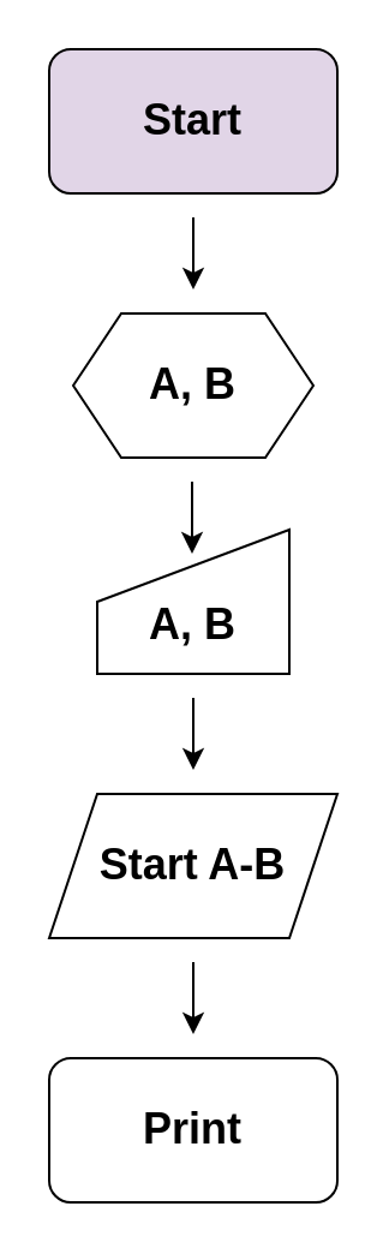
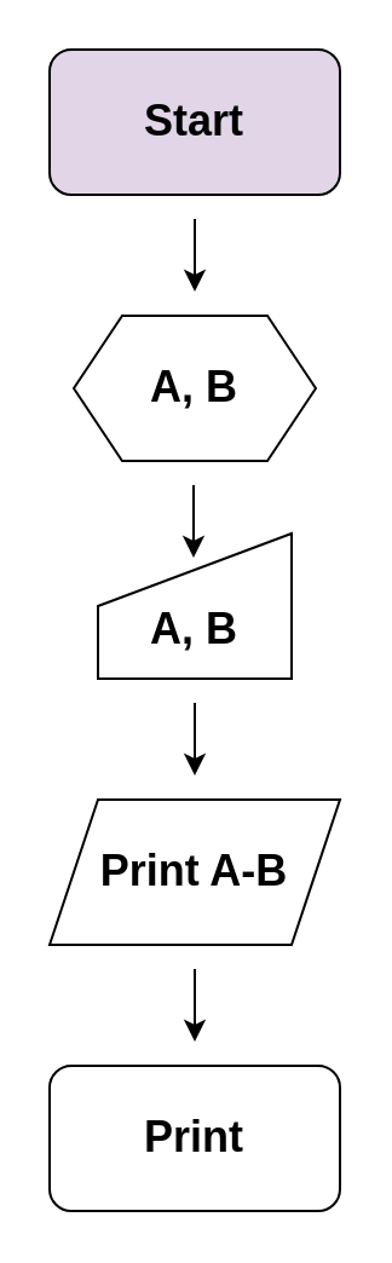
  <mxCell id="0" />
  <mxCell id="1" parent="0" />
  <mxCell id="2" value="&lt;font size=&quot;1&quot;&gt;&lt;b style=&quot;font-size: 18px&quot;&gt;Start&lt;/b&gt;&lt;/font&gt;" style="rounded=1;whiteSpace=wrap;html=1;fillColor=#e1d5e7;" vertex="1" parent="1"><mxGeometry x="20" y="20" width="120" height="60" as="geometry" /></mxCell>
  <mxCell id="3" value="&lt;b&gt;&lt;font style=&quot;font-size: 18px&quot;&gt;A, B&lt;/font&gt;&lt;/b&gt;" style="shape=hexagon;perimeter=hexagonPerimeter2;whiteSpace=wrap;html=1;fixedSize=1;" vertex="1" parent="1"><mxGeometry x="30" y="130" width="100" height="60" as="geometry" /></mxCell>
  <mxCell id="4" value="" style="endArrow=classic;html=1;" edge="1" parent="1"><mxGeometry width="50" height="50" relative="1" as="geometry"><mxPoint x="80" y="90" as="sourcePoint" /><mxPoint x="80" y="120" as="targetPoint" /></mxGeometry></mxCell>
  <mxCell id="5" value="&lt;b&gt;&lt;font style=&quot;line-height: 120% ; font-size: 18px&quot;&gt;A, B&lt;/font&gt;&lt;/b&gt;" style="shape=manualInput;whiteSpace=wrap;html=1;spacing=2;spacingBottom=0;spacingTop=20;" vertex="1" parent="1"><mxGeometry x="40" y="220" width="80" height="60" as="geometry" /></mxCell>
  <mxCell id="6" value="" style="endArrow=classic;html=1;" edge="1" parent="1"><mxGeometry width="50" height="50" relative="1" as="geometry"><mxPoint x="79.5" y="200" as="sourcePoint" /><mxPoint x="79.5" y="230" as="targetPoint" /></mxGeometry></mxCell>
- <mxCell id="7" value="&lt;font size=&quot;1&quot;&gt;&lt;b style=&quot;font-size: 18px&quot;&gt;Start A-B&lt;/b&gt;&lt;/font&gt;" style="shape=parallelogram;perimeter=parallelogramPerimeter;whiteSpace=wrap;html=1;fixedSize=1;" vertex="1" parent="1"><mxGeometry x="20" y="330" width="120" height="60" as="geometry" /></mxCell>
+ <mxCell id="7" value="&lt;font size=&quot;1&quot;&gt;&lt;b style=&quot;font-size: 18px&quot;&gt;Print A-B&lt;/b&gt;&lt;/font&gt;" style="shape=parallelogram;perimeter=parallelogramPerimeter;whiteSpace=wrap;html=1;fixedSize=1;" vertex="1" parent="1"><mxGeometry x="20" y="330" width="120" height="60" as="geometry" /></mxCell>
  <mxCell id="8" value="" style="endArrow=classic;html=1;" edge="1" parent="1"><mxGeometry width="50" height="50" relative="1" as="geometry"><mxPoint x="80" y="290" as="sourcePoint" /><mxPoint x="80" y="320" as="targetPoint" /></mxGeometry></mxCell>
  <mxCell id="9" value="&lt;font size=&quot;1&quot;&gt;&lt;b style=&quot;font-size: 18px&quot;&gt;Print&lt;/b&gt;&lt;/font&gt;" style="rounded=1;whiteSpace=wrap;html=1;" vertex="1" parent="1"><mxGeometry x="20" y="440" width="120" height="60" as="geometry" /></mxCell>
  <mxCell id="10" value="" style="endArrow=classic;html=1;" edge="1" parent="1"><mxGeometry width="50" height="50" relative="1" as="geometry"><mxPoint x="80" y="400" as="sourcePoint" /><mxPoint x="80" y="430" as="targetPoint" /></mxGeometry></mxCell>
